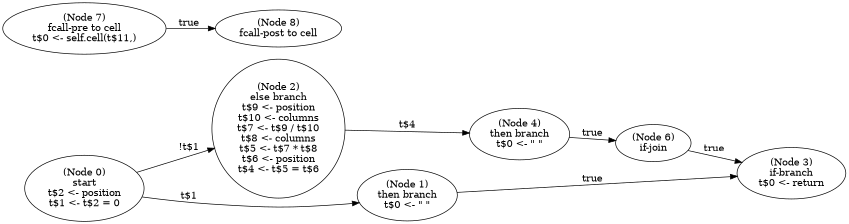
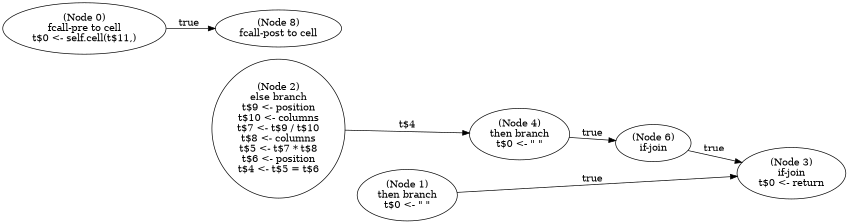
  digraph {
    rankdir=LR
-   n1 [label="(Node 0)\nstart\nt$2 <- position\nt$1 <- t$2 = 0\n"]
    n2 [label="(Node 2)\nelse branch\nt$9 <- position\nt$10 <- columns\nt$7 <- t$9 / t$10\nt$8 <- columns\nt$5 <- t$7 * t$8\nt$6 <- position\nt$4 <- t$5 = t$6\n"]
    n3 [label="(Node 1)\nthen branch\nt$0 <- \" \"\n"]
    n4 [label="(Node 4)\nthen branch\nt$0 <- \" \"\n"]
-   n5 [label="(Node 3)\nif-branch\nt$0 <- return\n"]
+   n5 [label="(Node 3)\nif-join\nt$0 <- return\n"]
    n6 [label="(Node 6)\nif-join\n"]
-   n7 [label="(Node 7)\nfcall-pre to cell\nt$0 <- self.cell(t$11,)\n"]
+   n7 [label="(Node 0)\nfcall-pre to cell\nt$0 <- self.cell(t$11,)\n"]
    n8 [label="(Node 8)\nfcall-post to cell\n"]
-   n1 -> n2 [label="!t$1"]
-   n1 -> n3 [label="t$1"]
    n2 -> n4 [label="t$4"]
    n3 -> n5 [label=true]
    n4 -> n6 [label=true]
    n6 -> n5 [label=true]
    n7 -> n8 [label=true]
  }
